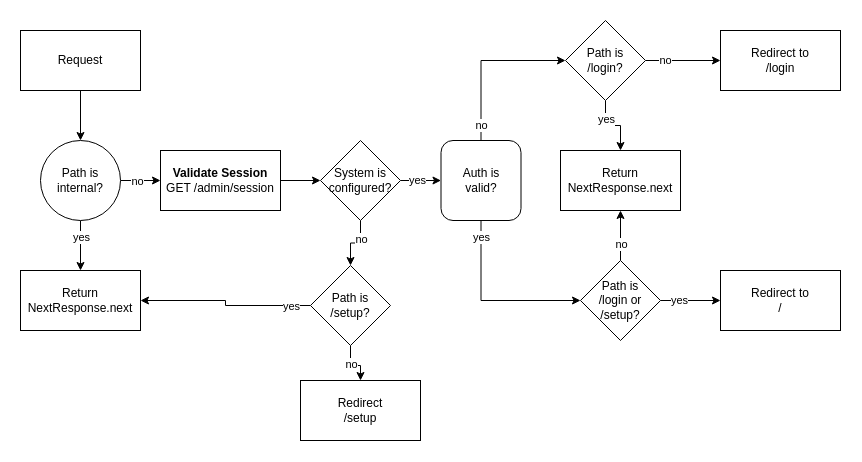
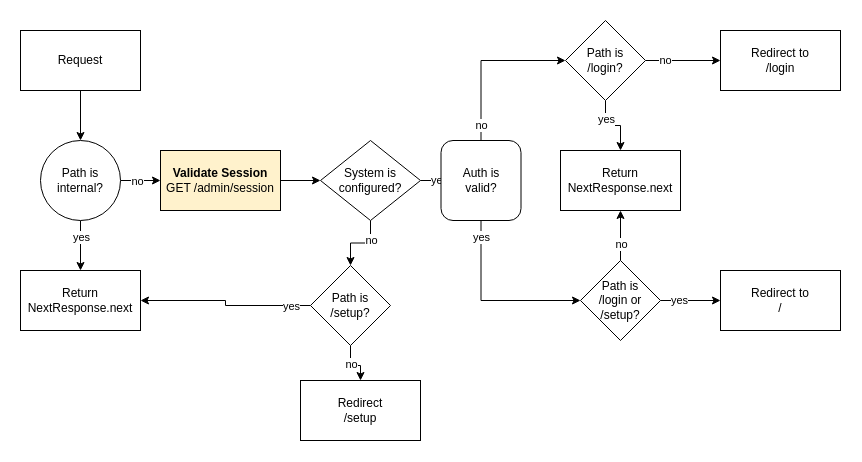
  <mxCell id="0" />
  <mxCell id="1" parent="0" />
  <mxCell id="2" style="edgeStyle=orthogonalEdgeStyle;rounded=0;orthogonalLoop=1;jettySize=auto;html=1;exitX=0.5;exitY=1;exitDx=0;exitDy=0;" edge="1" parent="1" source="3" target="8"><mxGeometry relative="1" as="geometry" /></mxCell>
  <mxCell id="3" value="Request" style="rounded=0;whiteSpace=wrap;html=1;" vertex="1" parent="1"><mxGeometry x="20" y="30" width="120" height="60" as="geometry" /></mxCell>
  <mxCell id="4" value="" style="edgeStyle=orthogonalEdgeStyle;rounded=0;orthogonalLoop=1;jettySize=auto;html=1;exitX=1;exitY=0.5;exitDx=0;exitDy=0;" edge="1" parent="1" source="8" target="10"><mxGeometry x="-0.5" relative="1" as="geometry"><mxPoint as="offset" /></mxGeometry></mxCell>
  <mxCell id="5" value="no" style="edgeLabel;html=1;align=center;verticalAlign=middle;resizable=0;points=[];" vertex="1" connectable="0" parent="4"><mxGeometry x="-0.312" relative="1" as="geometry"><mxPoint x="2" as="offset" /></mxGeometry></mxCell>
  <mxCell id="6" style="edgeStyle=orthogonalEdgeStyle;rounded=0;orthogonalLoop=1;jettySize=auto;html=1;exitX=0.5;exitY=1;exitDx=0;exitDy=0;" edge="1" parent="1" source="8" target="21"><mxGeometry relative="1" as="geometry" /></mxCell>
  <mxCell id="7" value="yes" style="edgeLabel;html=1;align=center;verticalAlign=middle;resizable=0;points=[];" vertex="1" connectable="0" parent="6"><mxGeometry x="-0.255" y="-2" relative="1" as="geometry"><mxPoint x="2" y="-3" as="offset" /></mxGeometry></mxCell>
  <mxCell id="8" value="Path is internal?" style="ellipse;whiteSpace=wrap;html=1;" vertex="1" parent="1"><mxGeometry x="40" y="140" width="80" height="80" as="geometry" /></mxCell>
  <mxCell id="9" style="edgeStyle=orthogonalEdgeStyle;rounded=0;orthogonalLoop=1;jettySize=auto;html=1;exitX=1;exitY=0.5;exitDx=0;exitDy=0;" edge="1" parent="1" source="10" target="15"><mxGeometry relative="1" as="geometry" /></mxCell>
- <mxCell id="10" value="&lt;b&gt;Validate Session&lt;/b&gt;&lt;div&gt;GET /admin/session&lt;/div&gt;" style="rounded=0;whiteSpace=wrap;html=1;" vertex="1" parent="1"><mxGeometry x="160" y="150" width="120" height="60" as="geometry" /></mxCell>
+ <mxCell id="10" value="&lt;b&gt;Validate Session&lt;/b&gt;&lt;div&gt;GET /admin/session&lt;/div&gt;" style="rounded=0;whiteSpace=wrap;html=1;fillColor=#fff2cc;" vertex="1" parent="1"><mxGeometry x="160" y="150" width="120" height="60" as="geometry" /></mxCell>
  <mxCell id="11" style="edgeStyle=orthogonalEdgeStyle;rounded=0;orthogonalLoop=1;jettySize=auto;html=1;exitX=0.5;exitY=1;exitDx=0;exitDy=0;" edge="1" parent="1" source="15" target="20"><mxGeometry relative="1" as="geometry" /></mxCell>
  <mxCell id="12" value="no" style="edgeLabel;html=1;align=center;verticalAlign=middle;resizable=0;points=[];" vertex="1" connectable="0" parent="11"><mxGeometry x="-0.789" y="1" relative="1" as="geometry"><mxPoint x="-1" y="12" as="offset" /></mxGeometry></mxCell>
  <mxCell id="13" style="edgeStyle=orthogonalEdgeStyle;rounded=0;orthogonalLoop=1;jettySize=auto;html=1;exitX=1;exitY=0.5;exitDx=0;exitDy=0;" edge="1" parent="1" source="15" target="27"><mxGeometry relative="1" as="geometry" /></mxCell>
  <mxCell id="14" value="yes" style="edgeLabel;html=1;align=center;verticalAlign=middle;resizable=0;points=[];" vertex="1" connectable="0" parent="13"><mxGeometry x="-0.769" y="1" relative="1" as="geometry"><mxPoint x="11" as="offset" /></mxGeometry></mxCell>
- <mxCell id="15" value="System is&lt;div&gt;configured?&lt;/div&gt;" style="rhombus;whiteSpace=wrap;html=1;" vertex="1" parent="1"><mxGeometry x="320" y="140" width="80" height="80" as="geometry" /></mxCell>
+ <mxCell id="15" value="System is&lt;div&gt;configured?&lt;/div&gt;" style="rhombus;whiteSpace=wrap;html=1;" vertex="1" parent="1"><mxGeometry x="320" y="140" width="100" height="80" as="geometry" /></mxCell>
  <mxCell id="16" style="edgeStyle=orthogonalEdgeStyle;rounded=0;orthogonalLoop=1;jettySize=auto;html=1;exitX=0.5;exitY=1;exitDx=0;exitDy=0;" edge="1" parent="1" source="20" target="22"><mxGeometry relative="1" as="geometry" /></mxCell>
  <mxCell id="17" value="no" style="edgeLabel;html=1;align=center;verticalAlign=middle;resizable=0;points=[];" vertex="1" connectable="0" parent="16"><mxGeometry x="-0.487" relative="1" as="geometry"><mxPoint y="6" as="offset" /></mxGeometry></mxCell>
  <mxCell id="18" style="edgeStyle=orthogonalEdgeStyle;rounded=0;orthogonalLoop=1;jettySize=auto;html=1;exitX=0;exitY=0.5;exitDx=0;exitDy=0;" edge="1" parent="1" source="20" target="21"><mxGeometry relative="1" as="geometry" /></mxCell>
  <mxCell id="19" value="yes" style="edgeLabel;html=1;align=center;verticalAlign=middle;resizable=0;points=[];" vertex="1" connectable="0" parent="18"><mxGeometry x="-0.857" y="-3" relative="1" as="geometry"><mxPoint x="-7" y="3" as="offset" /></mxGeometry></mxCell>
  <mxCell id="20" value="Path is&lt;div&gt;/setup?&lt;/div&gt;" style="rhombus;whiteSpace=wrap;html=1;" vertex="1" parent="1"><mxGeometry x="310" y="265" width="80" height="80" as="geometry" /></mxCell>
  <mxCell id="21" value="Return&lt;div&gt;NextResponse.next&lt;/div&gt;" style="rounded=0;whiteSpace=wrap;html=1;" vertex="1" parent="1"><mxGeometry x="20" y="270" width="120" height="60" as="geometry" /></mxCell>
  <mxCell id="22" value="Redirect&lt;div&gt;/setup&lt;/div&gt;" style="rounded=0;whiteSpace=wrap;html=1;" vertex="1" parent="1"><mxGeometry x="300" y="380" width="120" height="60" as="geometry" /></mxCell>
  <mxCell id="23" style="edgeStyle=orthogonalEdgeStyle;rounded=0;orthogonalLoop=1;jettySize=auto;html=1;exitX=0.5;exitY=1;exitDx=0;exitDy=0;entryX=0;entryY=0.5;entryDx=0;entryDy=0;" edge="1" parent="1" source="27" target="37"><mxGeometry relative="1" as="geometry" /></mxCell>
  <mxCell id="24" value="yes" style="edgeLabel;html=1;align=center;verticalAlign=middle;resizable=0;points=[];" vertex="1" connectable="0" parent="23"><mxGeometry x="-0.883" y="-2" relative="1" as="geometry"><mxPoint x="2" y="5" as="offset" /></mxGeometry></mxCell>
  <mxCell id="25" style="edgeStyle=orthogonalEdgeStyle;rounded=0;orthogonalLoop=1;jettySize=auto;html=1;exitX=0.5;exitY=0;exitDx=0;exitDy=0;entryX=0;entryY=0.5;entryDx=0;entryDy=0;" edge="1" parent="1" source="27" target="32"><mxGeometry relative="1" as="geometry" /></mxCell>
  <mxCell id="26" value="no" style="edgeLabel;html=1;align=center;verticalAlign=middle;resizable=0;points=[];" vertex="1" connectable="0" parent="25"><mxGeometry x="-0.81" y="-2" relative="1" as="geometry"><mxPoint x="-2" as="offset" /></mxGeometry></mxCell>
  <mxCell id="27" value="Auth is&lt;div&gt;valid?&lt;/div&gt;" style="whiteSpace=wrap;html=1;rounded=1;" vertex="1" parent="1"><mxGeometry x="440.5" y="140" width="80" height="80" as="geometry" /></mxCell>
  <mxCell id="28" style="edgeStyle=orthogonalEdgeStyle;rounded=0;orthogonalLoop=1;jettySize=auto;html=1;exitX=1;exitY=0.5;exitDx=0;exitDy=0;entryX=0;entryY=0.5;entryDx=0;entryDy=0;" edge="1" parent="1" source="32" target="39"><mxGeometry relative="1" as="geometry" /></mxCell>
  <mxCell id="29" value="no" style="edgeLabel;html=1;align=center;verticalAlign=middle;resizable=0;points=[];" vertex="1" connectable="0" parent="28"><mxGeometry x="-0.8" y="3" relative="1" as="geometry"><mxPoint x="12" y="2" as="offset" /></mxGeometry></mxCell>
  <mxCell id="30" style="edgeStyle=orthogonalEdgeStyle;rounded=0;orthogonalLoop=1;jettySize=auto;html=1;exitX=0.5;exitY=1;exitDx=0;exitDy=0;entryX=0.5;entryY=0;entryDx=0;entryDy=0;" edge="1" parent="1" source="32" target="38"><mxGeometry relative="1" as="geometry" /></mxCell>
  <mxCell id="31" value="yes" style="edgeLabel;html=1;align=center;verticalAlign=middle;resizable=0;points=[];" vertex="1" connectable="0" parent="30"><mxGeometry x="-0.787" y="2" relative="1" as="geometry"><mxPoint x="-2" y="11" as="offset" /></mxGeometry></mxCell>
  <mxCell id="32" value="Path is&lt;div&gt;/login?&lt;/div&gt;" style="rhombus;whiteSpace=wrap;html=1;" vertex="1" parent="1"><mxGeometry x="565" y="20" width="80" height="80" as="geometry" /></mxCell>
  <mxCell id="33" style="edgeStyle=orthogonalEdgeStyle;rounded=0;orthogonalLoop=1;jettySize=auto;html=1;exitX=1;exitY=0.5;exitDx=0;exitDy=0;" edge="1" parent="1" source="37" target="40"><mxGeometry relative="1" as="geometry" /></mxCell>
  <mxCell id="34" value="yes" style="edgeLabel;html=1;align=center;verticalAlign=middle;resizable=0;points=[];" vertex="1" connectable="0" parent="33"><mxGeometry x="-0.603" y="1" relative="1" as="geometry"><mxPoint x="6" as="offset" /></mxGeometry></mxCell>
  <mxCell id="35" style="edgeStyle=orthogonalEdgeStyle;rounded=0;orthogonalLoop=1;jettySize=auto;html=1;exitX=0.5;exitY=0;exitDx=0;exitDy=0;" edge="1" parent="1" source="37" target="38"><mxGeometry relative="1" as="geometry" /></mxCell>
  <mxCell id="36" value="no" style="edgeLabel;html=1;align=center;verticalAlign=middle;resizable=0;points=[];" vertex="1" connectable="0" parent="35"><mxGeometry x="-0.532" relative="1" as="geometry"><mxPoint y="-5" as="offset" /></mxGeometry></mxCell>
  <mxCell id="37" value="Path is&lt;div&gt;/login or&lt;/div&gt;&lt;div&gt;/setup?&lt;/div&gt;" style="rhombus;whiteSpace=wrap;html=1;" vertex="1" parent="1"><mxGeometry x="580" y="260" width="80" height="80" as="geometry" /></mxCell>
  <mxCell id="38" value="Return&lt;div&gt;NextResponse.next&lt;/div&gt;" style="rounded=0;whiteSpace=wrap;html=1;" vertex="1" parent="1"><mxGeometry x="560" y="150" width="120" height="60" as="geometry" /></mxCell>
  <mxCell id="39" value="Redirect to&lt;div&gt;/login&lt;/div&gt;" style="rounded=0;whiteSpace=wrap;html=1;" vertex="1" parent="1"><mxGeometry x="720" y="30" width="120" height="60" as="geometry" /></mxCell>
  <mxCell id="40" value="Redirect to&lt;div&gt;/&lt;/div&gt;" style="rounded=0;whiteSpace=wrap;html=1;" vertex="1" parent="1"><mxGeometry x="720" y="270" width="120" height="60" as="geometry" /></mxCell>
